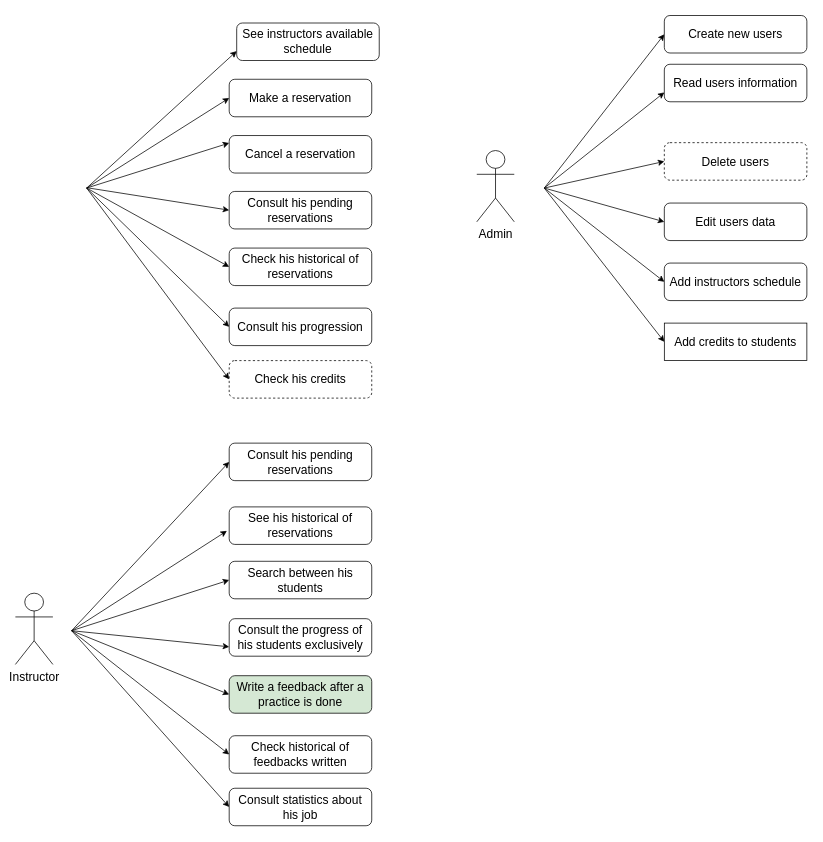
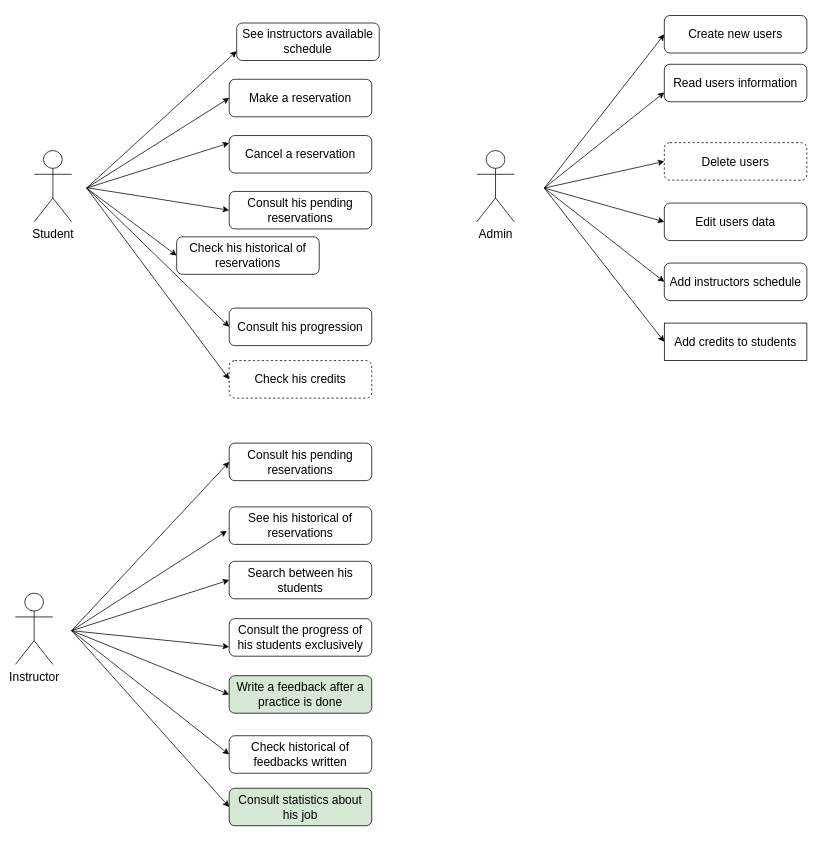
  <mxCell id="0" />
  <mxCell id="1" parent="0" />
  <mxCell id="2" value="" style="endArrow=classic;html=1;entryX=0;entryY=0.5;entryDx=0;entryDy=0;" edge="1" parent="1" target="39"><mxGeometry width="50" height="50" relative="1" as="geometry"><mxPoint x="725" y="250" as="sourcePoint" /><mxPoint x="795" y="30" as="targetPoint" /></mxGeometry></mxCell>
  <mxCell id="3" value="" style="endArrow=classic;html=1;entryX=0;entryY=0.75;entryDx=0;entryDy=0;" edge="1" parent="1" target="40"><mxGeometry width="50" height="50" relative="1" as="geometry"><mxPoint x="725" y="250" as="sourcePoint" /><mxPoint x="805" y="120" as="targetPoint" /></mxGeometry></mxCell>
  <mxCell id="4" value="" style="endArrow=classic;html=1;entryX=0;entryY=0.5;entryDx=0;entryDy=0;" edge="1" parent="1" target="41"><mxGeometry width="50" height="50" relative="1" as="geometry"><mxPoint x="725" y="250" as="sourcePoint" /><mxPoint x="805" y="190" as="targetPoint" /></mxGeometry></mxCell>
  <mxCell id="5" value="" style="endArrow=classic;html=1;entryX=0;entryY=0.5;entryDx=0;entryDy=0;" edge="1" parent="1" target="43"><mxGeometry width="50" height="50" relative="1" as="geometry"><mxPoint x="725" y="250" as="sourcePoint" /><mxPoint x="805" y="320" as="targetPoint" /></mxGeometry></mxCell>
  <mxCell id="6" value="" style="endArrow=classic;html=1;entryX=0;entryY=0.5;entryDx=0;entryDy=0;" edge="1" parent="1" target="42"><mxGeometry width="50" height="50" relative="1" as="geometry"><mxPoint x="725" y="250" as="sourcePoint" /><mxPoint x="805" y="254.5" as="targetPoint" /></mxGeometry></mxCell>
  <mxCell id="7" value="" style="endArrow=classic;html=1;entryX=0;entryY=0.5;entryDx=0;entryDy=0;" edge="1" parent="1" target="44"><mxGeometry width="50" height="50" relative="1" as="geometry"><mxPoint x="725" y="250" as="sourcePoint" /><mxPoint x="805" y="390" as="targetPoint" /></mxGeometry></mxCell>
  <mxCell id="8" value="&lt;font style=&quot;font-size: 16px&quot;&gt;See instructors available schedule&lt;/font&gt;" style="rounded=1;whiteSpace=wrap;html=1;" vertex="1" parent="1"><mxGeometry x="315" y="30" width="190" height="50" as="geometry" /></mxCell>
  <mxCell id="9" value="" style="endArrow=classic;html=1;entryX=0;entryY=0.5;entryDx=0;entryDy=0;" edge="1" parent="1" target="20"><mxGeometry width="50" height="50" relative="1" as="geometry"><mxPoint x="115" y="250" as="sourcePoint" /><mxPoint x="305" y="420" as="targetPoint" /></mxGeometry></mxCell>
  <mxCell id="10" value="" style="endArrow=classic;html=1;entryX=0;entryY=0.5;entryDx=0;entryDy=0;" edge="1" parent="1" target="19"><mxGeometry width="50" height="50" relative="1" as="geometry"><mxPoint x="115" y="250" as="sourcePoint" /><mxPoint x="305" y="370" as="targetPoint" /></mxGeometry></mxCell>
  <mxCell id="11" value="" style="endArrow=classic;html=1;entryX=0;entryY=0.5;entryDx=0;entryDy=0;" edge="1" parent="1" target="18"><mxGeometry width="50" height="50" relative="1" as="geometry"><mxPoint x="115" y="249.5" as="sourcePoint" /><mxPoint x="305" y="309.5" as="targetPoint" /></mxGeometry></mxCell>
  <mxCell id="12" value="" style="endArrow=classic;html=1;entryX=0;entryY=0.5;entryDx=0;entryDy=0;" edge="1" parent="1" target="21"><mxGeometry width="50" height="50" relative="1" as="geometry"><mxPoint x="115" y="250" as="sourcePoint" /><mxPoint x="95" y="460" as="targetPoint" /></mxGeometry></mxCell>
  <mxCell id="13" value="" style="endArrow=classic;html=1;entryX=0;entryY=0.5;entryDx=0;entryDy=0;" edge="1" parent="1"><mxGeometry width="50" height="50" relative="1" as="geometry"><mxPoint x="115" y="250" as="sourcePoint" /><mxPoint x="305" y="190" as="targetPoint" /></mxGeometry></mxCell>
  <mxCell id="14" value="" style="endArrow=classic;html=1;entryX=0;entryY=0.5;entryDx=0;entryDy=0;" edge="1" parent="1"><mxGeometry width="50" height="50" relative="1" as="geometry"><mxPoint x="115" y="250" as="sourcePoint" /><mxPoint x="305" y="130" as="targetPoint" /></mxGeometry></mxCell>
  <mxCell id="15" value="" style="endArrow=classic;html=1;entryX=0;entryY=0.75;entryDx=0;entryDy=0;" edge="1" parent="1" target="8"><mxGeometry width="50" height="50" relative="1" as="geometry"><mxPoint x="115" y="250" as="sourcePoint" /><mxPoint x="215" y="460" as="targetPoint" /></mxGeometry></mxCell>
+ <mxCell id="16" value="&lt;font style=&quot;font-size: 16px&quot;&gt;Student&lt;/font&gt;" style="shape=umlActor;verticalLabelPosition=bottom;labelBackgroundColor=#ffffff;verticalAlign=top;html=1;outlineConnect=0;" vertex="1" parent="1"><mxGeometry x="45" y="200" width="50" height="95" as="geometry" /></mxCell>
  <mxCell id="17" value="&lt;font style=&quot;font-size: 16px&quot;&gt;Make a reservation&lt;/font&gt;" style="rounded=1;whiteSpace=wrap;html=1;" vertex="1" parent="1"><mxGeometry x="305" y="105" width="190" height="50" as="geometry" /></mxCell>
  <mxCell id="18" value="&lt;font style=&quot;font-size: 16px&quot;&gt;Consult his pending reservations&lt;/font&gt;" style="rounded=1;whiteSpace=wrap;html=1;" vertex="1" parent="1"><mxGeometry x="305" y="254.5" width="190" height="50" as="geometry" /></mxCell>
- <mxCell id="19" value="&lt;font style=&quot;font-size: 16px&quot;&gt;Check his historical of reservations&lt;/font&gt;" style="rounded=1;whiteSpace=wrap;html=1;" vertex="1" parent="1"><mxGeometry x="305" y="330" width="190" height="50" as="geometry" /></mxCell>
+ <mxCell id="19" value="&lt;font style=&quot;font-size: 16px&quot;&gt;Check his historical of reservations&lt;/font&gt;" style="rounded=1;whiteSpace=wrap;html=1;" vertex="1" parent="1"><mxGeometry x="235" y="315" width="190" height="50" as="geometry" /></mxCell>
  <mxCell id="20" value="&lt;font style=&quot;font-size: 16px&quot;&gt;Consult his progression&lt;/font&gt;" style="rounded=1;whiteSpace=wrap;html=1;" vertex="1" parent="1"><mxGeometry x="305" y="410" width="190" height="50" as="geometry" /></mxCell>
  <mxCell id="21" value="&lt;font style=&quot;font-size: 16px&quot;&gt;Check his credits&lt;/font&gt;" style="rounded=1;whiteSpace=wrap;html=1;dashed=1;" vertex="1" parent="1"><mxGeometry x="305" y="480" width="190" height="50" as="geometry" /></mxCell>
  <mxCell id="22" value="&lt;font style=&quot;font-size: 16px&quot;&gt;Cancel a reservation&lt;/font&gt;" style="rounded=1;whiteSpace=wrap;html=1;" vertex="1" parent="1"><mxGeometry x="305" y="180" width="190" height="50" as="geometry" /></mxCell>
  <mxCell id="23" value="" style="endArrow=classic;html=1;entryX=0;entryY=0.5;entryDx=0;entryDy=0;" edge="1" parent="1" target="30"><mxGeometry width="50" height="50" relative="1" as="geometry"><mxPoint x="95" y="840" as="sourcePoint" /><mxPoint x="185" y="675" as="targetPoint" /></mxGeometry></mxCell>
  <mxCell id="24" value="" style="endArrow=classic;html=1;entryX=-0.016;entryY=0.64;entryDx=0;entryDy=0;entryPerimeter=0;" edge="1" parent="1" target="31"><mxGeometry width="50" height="50" relative="1" as="geometry"><mxPoint x="95" y="840" as="sourcePoint" /><mxPoint x="185" y="740" as="targetPoint" /></mxGeometry></mxCell>
  <mxCell id="25" value="" style="endArrow=classic;html=1;entryX=0;entryY=0.75;entryDx=0;entryDy=0;" edge="1" parent="1" target="33"><mxGeometry width="50" height="50" relative="1" as="geometry"><mxPoint x="95" y="840" as="sourcePoint" /><mxPoint x="185" y="835" as="targetPoint" /></mxGeometry></mxCell>
  <mxCell id="26" value="" style="endArrow=classic;html=1;entryX=0;entryY=0.5;entryDx=0;entryDy=0;" edge="1" parent="1" target="34"><mxGeometry width="50" height="50" relative="1" as="geometry"><mxPoint x="95" y="840" as="sourcePoint" /><mxPoint x="185" y="890" as="targetPoint" /></mxGeometry></mxCell>
  <mxCell id="27" value="" style="endArrow=classic;html=1;entryX=0;entryY=0.5;entryDx=0;entryDy=0;" edge="1" parent="1" target="35"><mxGeometry width="50" height="50" relative="1" as="geometry"><mxPoint x="95" y="840" as="sourcePoint" /><mxPoint x="185" y="950" as="targetPoint" /></mxGeometry></mxCell>
  <mxCell id="28" value="" style="endArrow=classic;html=1;entryX=0;entryY=0.5;entryDx=0;entryDy=0;" edge="1" parent="1" target="32"><mxGeometry width="50" height="50" relative="1" as="geometry"><mxPoint x="95" y="840" as="sourcePoint" /><mxPoint x="185" y="780" as="targetPoint" /></mxGeometry></mxCell>
  <mxCell id="29" value="" style="endArrow=classic;html=1;entryX=0;entryY=0.5;entryDx=0;entryDy=0;" edge="1" parent="1" target="36"><mxGeometry width="50" height="50" relative="1" as="geometry"><mxPoint x="95" y="840" as="sourcePoint" /><mxPoint x="185" y="1010" as="targetPoint" /></mxGeometry></mxCell>
  <mxCell id="30" value="&lt;span style=&quot;font-size: 16px&quot;&gt;Consult his pending reservations&lt;/span&gt;" style="rounded=1;whiteSpace=wrap;html=1;" vertex="1" parent="1"><mxGeometry x="305" y="590" width="190" height="50" as="geometry" /></mxCell>
  <mxCell id="31" value="&lt;span style=&quot;font-size: 16px&quot;&gt;See his historical of reservations&lt;/span&gt;" style="rounded=1;whiteSpace=wrap;html=1;" vertex="1" parent="1"><mxGeometry x="305" y="675" width="190" height="50" as="geometry" /></mxCell>
  <mxCell id="32" value="&lt;span style=&quot;font-size: 16px&quot;&gt;Search between his students&lt;/span&gt;" style="rounded=1;whiteSpace=wrap;html=1;" vertex="1" parent="1"><mxGeometry x="305" y="747.5" width="190" height="50" as="geometry" /></mxCell>
  <mxCell id="33" value="&lt;span style=&quot;font-size: 16px&quot;&gt;Consult the progress of his students exclusively&lt;/span&gt;" style="rounded=1;whiteSpace=wrap;html=1;" vertex="1" parent="1"><mxGeometry x="305" y="824" width="190" height="50" as="geometry" /></mxCell>
  <mxCell id="34" value="&lt;span style=&quot;font-size: 16px&quot;&gt;Write a feedback after a practice is done&lt;/span&gt;" style="rounded=1;whiteSpace=wrap;html=1;fillColor=#d5e8d4;" vertex="1" parent="1"><mxGeometry x="305" y="900" width="190" height="50" as="geometry" /></mxCell>
  <mxCell id="35" value="&lt;span style=&quot;font-size: 16px&quot;&gt;Check historical of feedbacks written&lt;/span&gt;" style="rounded=1;whiteSpace=wrap;html=1;" vertex="1" parent="1"><mxGeometry x="305" y="980" width="190" height="50" as="geometry" /></mxCell>
- <mxCell id="36" value="&lt;span style=&quot;font-size: 16px&quot;&gt;Consult statistics about his job&lt;/span&gt;" style="rounded=1;whiteSpace=wrap;html=1;" vertex="1" parent="1"><mxGeometry x="305" y="1050" width="190" height="50" as="geometry" /></mxCell>
+ <mxCell id="36" value="&lt;span style=&quot;font-size: 16px&quot;&gt;Consult statistics about his job&lt;/span&gt;" style="rounded=1;whiteSpace=wrap;html=1;fillColor=#d5e8d4;" vertex="1" parent="1"><mxGeometry x="305" y="1050" width="190" height="50" as="geometry" /></mxCell>
  <mxCell id="37" value="&lt;font style=&quot;font-size: 16px&quot;&gt;Instructor&lt;/font&gt;" style="shape=umlActor;verticalLabelPosition=bottom;labelBackgroundColor=#ffffff;verticalAlign=top;html=1;outlineConnect=0;" vertex="1" parent="1"><mxGeometry x="20" y="790" width="50" height="95" as="geometry" /></mxCell>
  <mxCell id="38" value="&lt;font style=&quot;font-size: 16px&quot;&gt;Admin&lt;/font&gt;" style="shape=umlActor;verticalLabelPosition=bottom;labelBackgroundColor=#ffffff;verticalAlign=top;html=1;outlineConnect=0;" vertex="1" parent="1"><mxGeometry x="635" y="200" width="50" height="95" as="geometry" /></mxCell>
  <mxCell id="39" value="&lt;span style=&quot;font-size: 16px&quot;&gt;Create new users&lt;/span&gt;" style="rounded=1;whiteSpace=wrap;html=1;" vertex="1" parent="1"><mxGeometry x="885" y="20" width="190" height="50" as="geometry" /></mxCell>
  <mxCell id="40" value="&lt;span style=&quot;font-size: 16px&quot;&gt;Read users information&lt;/span&gt;" style="rounded=1;whiteSpace=wrap;html=1;" vertex="1" parent="1"><mxGeometry x="885" y="85" width="190" height="50" as="geometry" /></mxCell>
  <mxCell id="41" value="&lt;span style=&quot;font-size: 16px&quot;&gt;Delete users&lt;/span&gt;" style="rounded=1;whiteSpace=wrap;html=1;dashed=1;" vertex="1" parent="1"><mxGeometry x="885" y="189.5" width="190" height="50" as="geometry" /></mxCell>
  <mxCell id="42" value="&lt;span style=&quot;font-size: 16px&quot;&gt;Edit users data&lt;/span&gt;" style="rounded=1;whiteSpace=wrap;html=1;" vertex="1" parent="1"><mxGeometry x="885" y="270" width="190" height="50" as="geometry" /></mxCell>
  <mxCell id="43" value="&lt;span style=&quot;font-size: 16px&quot;&gt;Add instructors schedule&lt;/span&gt;" style="rounded=1;whiteSpace=wrap;html=1;" vertex="1" parent="1"><mxGeometry x="885" y="350" width="190" height="50" as="geometry" /></mxCell>
  <mxCell id="44" value="&lt;span style=&quot;font-size: 16px&quot;&gt;Add credits to students&lt;/span&gt;" style="whiteSpace=wrap;html=1;rounded=0;" vertex="1" parent="1"><mxGeometry x="885" y="430" width="190" height="50" as="geometry" /></mxCell>
